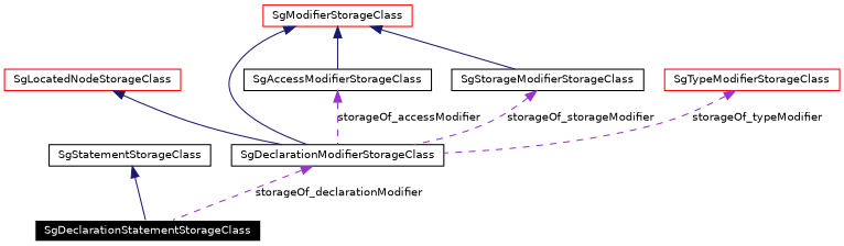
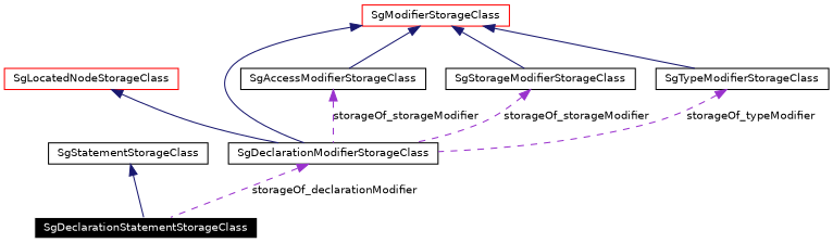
  digraph {
    node [color=black fontname=Helvetica fontsize=10 shape=record]
    edge [color=midnightblue dir=back fontname=Helvetica fontsize=10 labelfontname=Helvetica labelfontsize=10 style=solid]
    n1 [color=white fillcolor=black fontcolor=white height=0.2 label=SgDeclarationStatementStorageClass style=filled width=0.4]
    n2 [height=0.2 label=SgStatementStorageClass width=0.4]
    n3 [color=red height=0.2 label=SgLocatedNodeStorageClass width=0.4]
    n4 [height=0.2 label=SgDeclarationModifierStorageClass width=0.4]
    n5 [color=red height=0.2 label=SgModifierStorageClass width=0.4]
    n6 [height=0.2 label=SgAccessModifierStorageClass width=0.4]
    n7 [height=0.2 label=SgStorageModifierStorageClass width=0.4]
-   n8 [color=red height=0.2 label=SgTypeModifierStorageClass width=0.4]
+   n8 [height=0.2 label=SgTypeModifierStorageClass width=0.4]
    n2 -> n1
    n3 -> n4
    n4 -> n1 [color=darkorchid3 label=storageOf_declarationModifier style=dashed]
    n5 -> n4
    n5 -> n6
    n5 -> n7
-   n6 -> n4 [color=darkorchid3 label=storageOf_accessModifier style=dashed]
+   n5 -> n8
+   n6 -> n4 [color=darkorchid3 label=storageOf_storageModifier style=dashed]
    n7 -> n4 [color=darkorchid3 label=storageOf_storageModifier style=dashed]
    n8 -> n4 [color=darkorchid3 label=storageOf_typeModifier style=dashed]
  }
